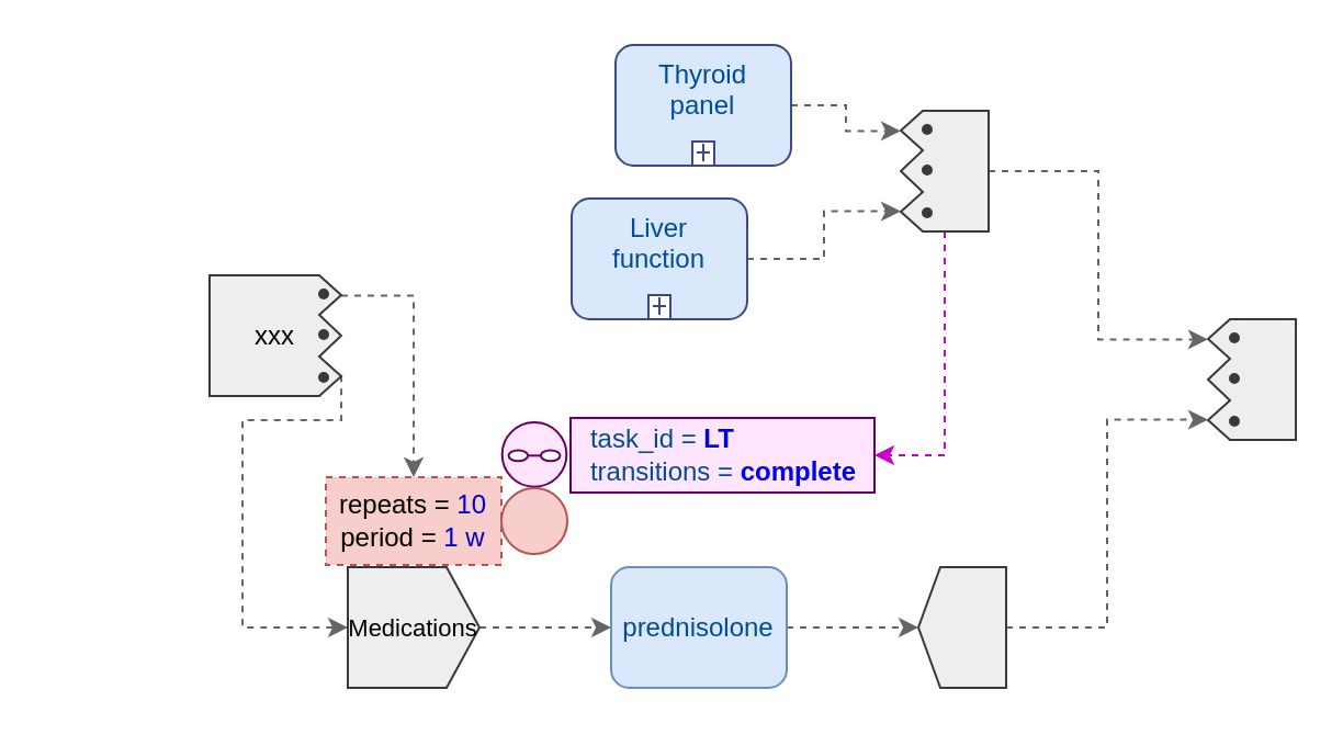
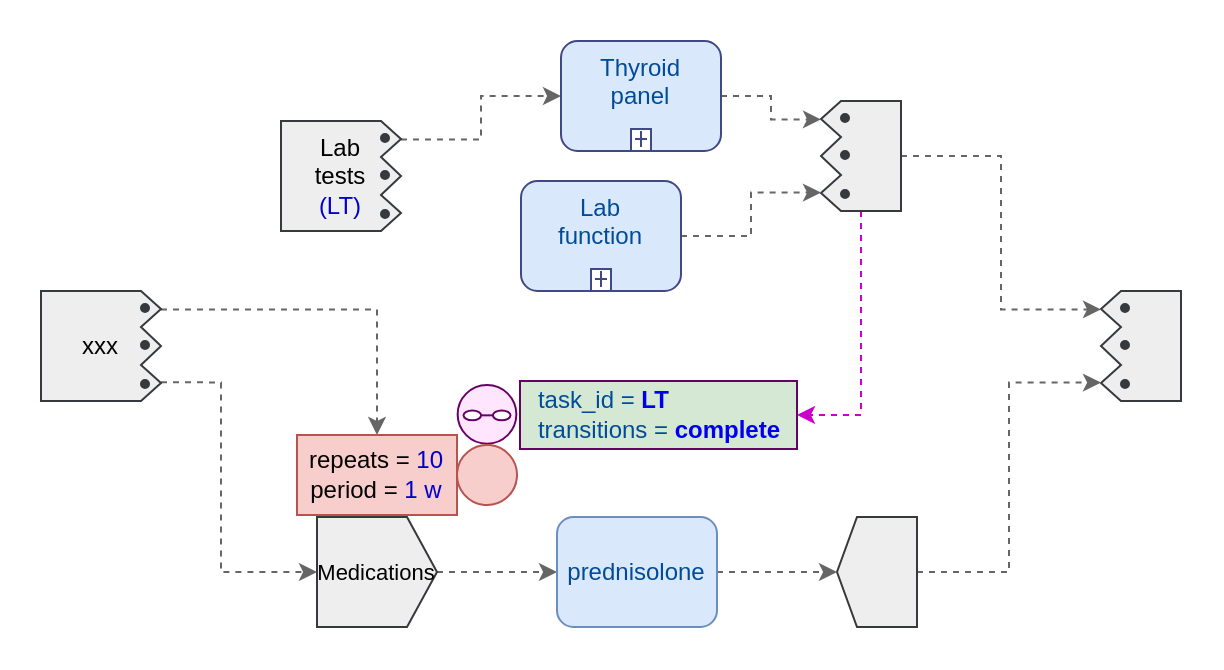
  <mxCell id="0" />
  <mxCell id="1" parent="0" />
  <mxCell id="2" style="edgeStyle=orthogonalEdgeStyle;rounded=0;orthogonalLoop=1;jettySize=auto;html=1;exitX=1;exitY=0.167;exitDx=0;exitDy=0;strokeColor=#666666;dashed=1;" parent="1" source="4" target="19" edge="1"><mxGeometry relative="1" as="geometry" /></mxCell>
  <mxCell id="3" style="edgeStyle=orthogonalEdgeStyle;rounded=0;orthogonalLoop=1;jettySize=auto;html=1;exitX=1;exitY=0.83;exitDx=0;exitDy=0;entryX=0;entryY=0.5;entryDx=0;entryDy=0;strokeColor=#666666;dashed=1;" parent="1" source="4" target="7" edge="1"><mxGeometry relative="1" as="geometry"><Array as="points"><mxPoint x="110" y="191" /><mxPoint x="110" y="286" /></Array></mxGeometry></mxCell>
- <mxCell id="4" value="xxx&lt;br&gt;" style="shape=stencil(xVbhboMgEH4a/hoVwfbn4tr3oJZNUgoGXLu9/RBsIq1oOzUzRr07v+++kzsVwEJXpKYgjSsA30GaImQOxrw6E8fOJLqmZeN8F6IYOXDqIrpR8kSv7Nh0DExUVLGmjcIdiN/MPe0Oi1IKYUiYFNqL9OKGjDBhsPG3I+vS/3hWbfjPtKHKeRPr3T/PGaEVWBOfM0pwvozaO160itplWH2tySqrtQzrff0b+DQtLIwn1MuwOJDy9KnklzgOivlgnJeSS2VMd7aJQAp3dhupw03aMBhiuO2uh8E1aefzIXALn+WFjk/dEO0NzZnoodE8OPbh23nZk8289Gne9d+fFcB8noIMz8uPXtX/MrzkUtNQ4xl/oPfcMLiuDqHD4zLZ8ZRzVuvwc8GR/6nLnFX1rbCocdlTudP/S51lK9Rtlznw5jM4qejEK3G8ppGkD9zW635qrOMX);whiteSpace=wrap;html=1;fontSize=12;fillColor=#f5f5f5;strokeColor=#666666;gradientColor=#b3b3b3;" parent="1" vertex="1"><mxGeometry x="95" y="125" width="60" height="55" as="geometry" /></mxCell>
+ <mxCell id="4" value="xxx&lt;br&gt;" style="shape=stencil(xVbhboMgEH4a/hoVwfbn4tr3oJZNUgoGXLu9/RBsIq1oOzUzRr07v+++kzsVwEJXpKYgjSsA30GaImQOxrw6E8fOJLqmZeN8F6IYOXDqIrpR8kSv7Nh0DExUVLGmjcIdiN/MPe0Oi1IKYUiYFNqL9OKGjDBhsPG3I+vS/3hWbfjPtKHKeRPr3T/PGaEVWBOfM0pwvozaO160itplWH2tySqrtQzrff0b+DQtLIwn1MuwOJDy9KnklzgOivlgnJeSS2VMd7aJQAp3dhupw03aMBhiuO2uh8E1aefzIXALn+WFjk/dEO0NzZnoodE8OPbh23nZk8289Gne9d+fFcB8noIMz8uPXtX/MrzkUtNQ4xl/oPfcMLiuDqHD4zLZ8ZRzVuvwc8GR/6nLnFX1rbCocdlTudP/S51lK9Rtlznw5jM4qejEK3G8ppGkD9zW635qrOMX);whiteSpace=wrap;html=1;fontSize=12;fillColor=#f5f5f5;strokeColor=#666666;gradientColor=#b3b3b3;" parent="1" vertex="1"><mxGeometry x="20" y="145" width="60" height="55" as="geometry" /></mxCell>
  <mxCell id="5" value="" style="shape=stencil(zZZtb4IwEMc/Td8S2vKgLxfmvkfFbjTWlhSm27df7ZEMmEJlZZkx6vXq7/539A4QLZqK1RyRuEL0GRGSpvbDmhcwkxhM1tS8bGHtzIxge8nB07RGH/lFHNqOIFTFjWivXrpD8ZPd8/2mRamVsiihVXPD/2OvxTOhLC3+AHwn6LOzIpzlsFLbqCfecgMe7FZflsWI0mGU4BHwyvxxldK1M1ghwjiHDaWrX2m8cp2W8WlhvdONQ4s9K49vRr+rw6zOVyFlqaU21oRvJwMRunMvz3Sh9W+DaEa33e95UM2uw2Ny0/APJ33mvRKPTopX1CFQCtUDJisDuyH7GyIOThwCkyy0RJoHlkjyKHgd8SawyO0CXil1E+Z4u8Hh0V0wEqCffRr2/gB5qO+5lKKeSDWLRk8jYFV9y0+sf2pzmsj/k5Qkf1gnd6Qm7zWWpA1/4FbkXwlPeXfiOx8877rlLw==);whiteSpace=wrap;html=1;fontSize=12;fillColor=#d5e8d4;strokeColor=#82b366;gradientColor=#97d077;" parent="1" vertex="1"><mxGeometry x="550" y="145" width="40" height="55" as="geometry" /></mxCell>
  <mxCell id="6" style="edgeStyle=orthogonalEdgeStyle;rounded=0;orthogonalLoop=1;jettySize=auto;html=1;exitX=1;exitY=0.5;exitDx=0;exitDy=0;entryX=0;entryY=0.5;entryDx=0;entryDy=0;dashed=1;strokeColor=#666666;" parent="1" source="7" target="21" edge="1"><mxGeometry relative="1" as="geometry" /></mxCell>
  <mxCell id="7" value="Medications" style="shape=stencil(tVVhb4MgEP01fF0Upss+Lq77H5SySUrBAGu3f7+T06RE6lqjxqj3jvc4vXeRsMa3vJOEFi1h74TSqoILhBcM6wJD7jspAmJn7hTfa4kZH5w9yos6hEFBmVY6Ffos25HiDdb0J2uENQZElDU+yVzlQYwrA9ziB8WG7X+TqAP9kwzSIVpG9ON+zadqA9Vyi0pTzbHudStdSTWttdykU+uolgs1WQPILROzZs/F8cvZb3PIVvKptBZWWwch3uNGhLJdPGZeAkcsT2Y1ex2e8+SO94M5SYzpkz3L+XHLyY5srcwV+zk3V/fT63R3+jJ0f3EB1aP84lG60NYv+HzRSZPGRPSGi8A/1sl/7IU+mXdR1tQT7YjinyECfw==);whiteSpace=wrap;html=1;fillColor=#eeeeee;fontSize=11;strokeColor=#36393d;" parent="1" vertex="1"><mxGeometry x="158" y="258" width="60" height="55" as="geometry" /></mxCell>
  <mxCell id="8" style="edgeStyle=orthogonalEdgeStyle;rounded=0;orthogonalLoop=1;jettySize=auto;html=1;exitX=1;exitY=0.5;exitDx=0;exitDy=0;entryX=0;entryY=0.833;entryDx=0;entryDy=0;dashed=1;strokeColor=#666666;" parent="1" source="9" target="5" edge="1"><mxGeometry relative="1" as="geometry" /></mxCell>
  <mxCell id="9" value="" style="shape=stencil(tZRhb4MgEIZ/DV8bhdplHxfX/Q9K2SSlYIC127/vyWkiEdtmU2PUe8/34cQDwmrf8FYSWjSEvRNKqwouEF4x3BYYct9KEVC7cKf4QUvM+ODsSV7VMfQEZRrpVOiybE+KN3inO1ktrDEAUdb4JDPKA4wrA97iB2H98L9J1AL/LIN0qJZR/XieualWoJZrVJoyh7qXrXQhalprucqfWoZa/pHJalDmmpjVBy5OX85+m2O2kk+ltbDaOgjxHgcilO3jcecjcInlzWzHXvvnvLnl3cKcJIb02V7kaGpy6y3HHexamZF9u6i934qe95f/9Kd2+rJ5DBDaejk39aBPZj+qM60CTWKdfNBD2Az3WyXbuRN2VHH7j8IN);whiteSpace=wrap;html=1;fillColor=#f5f5f5;gradientColor=#b3b3b3;fontSize=11;strokeColor=#666666;" parent="1" vertex="1"><mxGeometry x="418" y="258" width="40" height="55" as="geometry" /></mxCell>
+ <mxCell id="10" style="edgeStyle=orthogonalEdgeStyle;rounded=0;orthogonalLoop=1;jettySize=auto;html=1;exitX=1;exitY=0.167;exitDx=0;exitDy=0;strokeColor=#666666;dashed=1;" parent="1" source="11" target="16" edge="1"><mxGeometry relative="1" as="geometry" /></mxCell>
+ <mxCell id="11" value="Lab&lt;br&gt;tests&lt;br&gt;&lt;font color=&quot;#0000cc&quot;&gt;(LT)&lt;/font&gt;" style="shape=stencil(xVbhboMgEH4a/hoVwfbn4tr3oJZNUgoGXLu9/RBsIq1oOzUzRr07v+++kzsVwEJXpKYgjSsA30GaImQOxrw6E8fOJLqmZeN8F6IYOXDqIrpR8kSv7Nh0DExUVLGmjcIdiN/MPe0Oi1IKYUiYFNqL9OKGjDBhsPG3I+vS/3hWbfjPtKHKeRPr3T/PGaEVWBOfM0pwvozaO160itplWH2tySqrtQzrff0b+DQtLIwn1MuwOJDy9KnklzgOivlgnJeSS2VMd7aJQAp3dhupw03aMBhiuO2uh8E1aefzIXALn+WFjk/dEO0NzZnoodE8OPbh23nZk8289Gne9d+fFcB8noIMz8uPXtX/MrzkUtNQ4xl/oPfcMLiuDqHD4zLZ8ZRzVuvwc8GR/6nLnFX1rbCocdlTudP/S51lK9Rtlznw5jM4qejEK3G8ppGkD9zW635qrOMX);whiteSpace=wrap;html=1;fontSize=12;fillColor=#f5f5f5;strokeColor=#666666;gradientColor=#b3b3b3;" parent="1" vertex="1"><mxGeometry x="140" y="60" width="60" height="55" as="geometry" /></mxCell>
  <mxCell id="12" style="edgeStyle=orthogonalEdgeStyle;rounded=0;orthogonalLoop=1;jettySize=auto;html=1;exitX=1;exitY=0.5;exitDx=0;exitDy=0;entryX=0;entryY=0.167;entryDx=0;entryDy=0;strokeColor=#666666;dashed=1;" parent="1" source="14" target="5" edge="1"><mxGeometry relative="1" as="geometry" /></mxCell>
  <mxCell id="13" style="edgeStyle=orthogonalEdgeStyle;rounded=0;orthogonalLoop=1;jettySize=auto;html=1;exitX=0.5;exitY=1;exitDx=0;exitDy=0;entryX=1;entryY=0.5;entryDx=0;entryDy=0;dashed=1;strokeColor=#CC00CC;" parent="1" source="14" target="24" edge="1"><mxGeometry relative="1" as="geometry" /></mxCell>
  <mxCell id="14" value="" style="shape=stencil(zZZtb4IwEMc/Td8S2vKgLxfmvkfFbjTWlhSm27df7ZEMmEJlZZkx6vXq7/539A4QLZqK1RyRuEL0GRGSpvbDmhcwkxhM1tS8bGHtzIxge8nB07RGH/lFHNqOIFTFjWivXrpD8ZPd8/2mRamVsiihVXPD/2OvxTOhLC3+AHwn6LOzIpzlsFLbqCfecgMe7FZflsWI0mGU4BHwyvxxldK1M1ghwjiHDaWrX2m8cp2W8WlhvdONQ4s9K49vRr+rw6zOVyFlqaU21oRvJwMRunMvz3Sh9W+DaEa33e95UM2uw2Ny0/APJ33mvRKPTopX1CFQCtUDJisDuyH7GyIOThwCkyy0RJoHlkjyKHgd8SawyO0CXil1E+Z4u8Hh0V0wEqCffRr2/gB5qO+5lKKeSDWLRk8jYFV9y0+sf2pzmsj/k5Qkf1gnd6Qm7zWWpA1/4FbkXwlPeXfiOx8877rlLw==);whiteSpace=wrap;html=1;fontSize=12;fillColor=#d5e8d4;strokeColor=#82b366;gradientColor=#97d077;" parent="1" vertex="1"><mxGeometry x="410" y="50" width="40" height="55" as="geometry" /></mxCell>
  <mxCell id="15" style="edgeStyle=orthogonalEdgeStyle;rounded=0;orthogonalLoop=1;jettySize=auto;html=1;exitX=1;exitY=0.5;exitDx=0;exitDy=0;entryX=0;entryY=0.167;entryDx=0;entryDy=0;strokeColor=#666666;dashed=1;" parent="1" source="16" target="14" edge="1"><mxGeometry relative="1" as="geometry" /></mxCell>
  <mxCell id="16" value="Thyroid&lt;br&gt;panel" style="shape=stencil(tVXtboQgEHwa/jbiQnr3s7Hte3AeVnIeGKR37dsX4UzcntCPqDEadtnZGZ1VAtXQil6SsmgJPJOy5Nxf/PIal7siLsXQy9rF2EVYJQ6djJnBWXOSV3V0NwSlW2mVG7PwQoonv2c8oaqN1h5EGT2gzCzvwYTSvrb4iGC39p9o1Xv8s3TSxigN0dffYz7wDVDpFkwx5sR7XaYroWKudJM3tQ4q/ScmVD6SMjFUB1Gf3qx518dFJnFOatMZ6wPxHlqREljB9juekRFg7TiB+cn4NrV4phfUJDhD1RgrM2Ia1XVRUIrxuGNZbBOOnFikE7AFGENKKVZKc174mXQvxo/YXWJKn81Fzog9YmL7ZOupvlN6Vs/gr/W4P8MOYGn/JPrjeg6ZR+fjiWczGXvRXncuCtH4xwmBLw==);whiteSpace=wrap;html=1;fillColor=#dae8fc;strokeColor=#6c8ebf;fontSize=12;align=center;verticalAlign=top;fontColor=#004C99;" parent="1" vertex="1"><mxGeometry x="280" y="20" width="80" height="55" as="geometry" /></mxCell>
  <mxCell id="17" style="edgeStyle=orthogonalEdgeStyle;rounded=0;orthogonalLoop=1;jettySize=auto;html=1;exitX=1;exitY=0.5;exitDx=0;exitDy=0;entryX=0;entryY=0.833;entryDx=0;entryDy=0;strokeColor=#666666;dashed=1;" parent="1" source="18" target="14" edge="1"><mxGeometry relative="1" as="geometry" /></mxCell>
- <mxCell id="18" value="Liver &lt;br&gt;function" style="shape=stencil(tVXtboQgEHwa/jbiQnr3s7Hte3AeVnIeGKR37dsX4UzcntCPqDEadtnZGZ1VAtXQil6SsmgJPJOy5Nxf/PIal7siLsXQy9rF2EVYJQ6djJnBWXOSV3V0NwSlW2mVG7PwQoonv2c8oaqN1h5EGT2gzCzvwYTSvrb4iGC39p9o1Xv8s3TSxigN0dffYz7wDVDpFkwx5sR7XaYroWKudJM3tQ4q/ScmVD6SMjFUB1Gf3qx518dFJnFOatMZ6wPxHlqREljB9juekRFg7TiB+cn4NrV4phfUJDhD1RgrM2Ia1XVRUIrxuGNZbBOOnFikE7AFGENKKVZKc174mXQvxo/YXWJKn81Fzog9YmL7ZOupvlN6Vs/gr/W4P8MOYGn/JPrjeg6ZR+fjiWczGXvRXncuCtH4xwmBLw==);whiteSpace=wrap;html=1;fillColor=#dae8fc;strokeColor=#6c8ebf;fontSize=12;align=center;verticalAlign=top;fontColor=#004C99;" parent="1" vertex="1"><mxGeometry x="260" y="90" width="80" height="55" as="geometry" /></mxCell>
- <mxCell id="19" value="repeats = &lt;font color=&quot;#0000cc&quot;&gt;10&lt;/font&gt;&lt;br&gt;period = &lt;font color=&quot;#0000cc&quot;&gt;1 w&lt;/font&gt;" style="rounded=0;whiteSpace=wrap;html=1;fillColor=#f8cecc;strokeColor=#b85450;dashed=1;" parent="1" vertex="1"><mxGeometry x="148" y="217" width="80" height="40" as="geometry" /></mxCell>
+ <mxCell id="18" value="Lab &lt;br&gt;function" style="shape=stencil(tVXtboQgEHwa/jbiQnr3s7Hte3AeVnIeGKR37dsX4UzcntCPqDEadtnZGZ1VAtXQil6SsmgJPJOy5Nxf/PIal7siLsXQy9rF2EVYJQ6djJnBWXOSV3V0NwSlW2mVG7PwQoonv2c8oaqN1h5EGT2gzCzvwYTSvrb4iGC39p9o1Xv8s3TSxigN0dffYz7wDVDpFkwx5sR7XaYroWKudJM3tQ4q/ScmVD6SMjFUB1Gf3qx518dFJnFOatMZ6wPxHlqREljB9juekRFg7TiB+cn4NrV4phfUJDhD1RgrM2Ia1XVRUIrxuGNZbBOOnFikE7AFGENKKVZKc174mXQvxo/YXWJKn81Fzog9YmL7ZOupvlN6Vs/gr/W4P8MOYGn/JPrjeg6ZR+fjiWczGXvRXncuCtH4xwmBLw==);whiteSpace=wrap;html=1;fillColor=#dae8fc;strokeColor=#6c8ebf;fontSize=12;align=center;verticalAlign=top;fontColor=#004C99;" parent="1" vertex="1"><mxGeometry x="260" y="90" width="80" height="55" as="geometry" /></mxCell>
+ <mxCell id="19" value="repeats = &lt;font color=&quot;#0000cc&quot;&gt;10&lt;/font&gt;&lt;br&gt;period = &lt;font color=&quot;#0000cc&quot;&gt;1 w&lt;/font&gt;" style="rounded=0;whiteSpace=wrap;html=1;fillColor=#f8cecc;strokeColor=#b85450;" parent="1" vertex="1"><mxGeometry x="148" y="217" width="80" height="40" as="geometry" /></mxCell>
  <mxCell id="20" style="edgeStyle=orthogonalEdgeStyle;rounded=0;orthogonalLoop=1;jettySize=auto;html=1;exitX=1;exitY=0.5;exitDx=0;exitDy=0;entryX=0;entryY=0.5;entryDx=0;entryDy=0;dashed=1;strokeColor=#666666;" parent="1" source="21" target="9" edge="1"><mxGeometry relative="1" as="geometry" /></mxCell>
  <mxCell id="21" value="prednisolone" style="shape=stencil(tZThCoIwFIWfZn9jcwj9jVXvsfSaQ9tkrqy3b+4atFKJUJDBPUe/e9h2JVy0pWyAJLQkfE+SJE394ssOyy3FUrYNZA61m7RKnmpAp3XWVNCp3A0EpUuwyvUuPxC68+/0DxeZ0dpDlNFt5Lz5HiaV9t/SO8KG9o+oajz/Ag4sqiyox9+Zm3QFKlsjacx85V426ULUOCtb5aSWobI/mVx4ZeoSc3GSWXW25qrz0STBsf0QzV/uj8GLx3Ik0ERbLgpjYSZPoeoaZ3dq78bd0PSLHVT8lQThCQ==);whiteSpace=wrap;html=1;fontSize=12;align=center;fillColor=#dae8fc;strokeColor=#6c8ebf;fontColor=#004C99;" parent="1" vertex="1"><mxGeometry x="278" y="258" width="80" height="55" as="geometry" /></mxCell>
  <mxCell id="22" value="" style="group" parent="1" vertex="1" connectable="0"><mxGeometry x="228" y="190" width="208.5" height="34" as="geometry" /></mxCell>
  <mxCell id="23" value="" style="shape=stencil(vVRhb4MgEP01fG0QItk+Lk7/B1OcpBQI0LX990PQpKRC3JrUGM298969e14AuLET1QwgOAH8CRDC0D98eElDajXrXcRGfmVDhK0z6sgufHBLOZcTM9zNWdwC+OG/mW/c9EpKz8CVtEnmLu/JKJe+Fl4j2dL7tkSHOsbadzgxx0zEq4B2+1lXnlvS5UnWapdW+KTWardW3HgkZzpuvmh//DbqLIdNLfG/9koo44H4Dq0AwoRASEhhkJELsV3adS3p2kIpE4Jry7IrEKPiquY1xaE2jcrY4euUYa/3aQzXX3zC6ZrgxJn3xLb6XzZlO1dvr2qt6XzKPCTW9En93MtCqaz6kG++MgguC4OVGMISZfStW7K5eA/7FdB4JgfgFw==);whiteSpace=wrap;html=1;fontSize=12;align=center;verticalAlign=top;fillColor=#f8cecc;strokeColor=#b85450;spacingRight=-30;" parent="22" vertex="1"><mxGeometry y="2" width="30" height="29.36" as="geometry" /></mxCell>
- <mxCell id="24" value="&lt;div style=&quot;text-align: left&quot;&gt;task_id = &lt;font color=&quot;#0000f0&quot;&gt;&lt;b&gt;LT&lt;/b&gt;&lt;/font&gt;&lt;/div&gt;&lt;div style=&quot;text-align: left&quot;&gt;transitions = &lt;font color=&quot;#0000f0&quot;&gt;&lt;b&gt;complete&lt;/b&gt;&lt;/font&gt;&lt;/div&gt;&lt;div style=&quot;text-align: left&quot;&gt;&lt;/div&gt;" style="rounded=0;whiteSpace=wrap;html=1;fontSize=12;fontColor=#004C99;strokeColor=#660066;fillColor=#FFE6FE;" parent="22" vertex="1"><mxGeometry x="31.5" width="138.5" height="34" as="geometry" /></mxCell>
+ <mxCell id="24" value="&lt;div style=&quot;text-align: left&quot;&gt;task_id = &lt;font color=&quot;#0000f0&quot;&gt;&lt;b&gt;LT&lt;/b&gt;&lt;/font&gt;&lt;/div&gt;&lt;div style=&quot;text-align: left&quot;&gt;transitions = &lt;font color=&quot;#0000f0&quot;&gt;&lt;b&gt;complete&lt;/b&gt;&lt;/font&gt;&lt;/div&gt;&lt;div style=&quot;text-align: left&quot;&gt;&lt;/div&gt;" style="rounded=0;whiteSpace=wrap;html=1;fontSize=12;fontColor=#004C99;strokeColor=#660066;fillColor=#d5e8d4;" parent="22" vertex="1"><mxGeometry x="31.5" width="138.5" height="34" as="geometry" /></mxCell>
  <mxCell id="25" value="" style="ellipse;whiteSpace=wrap;html=1;aspect=fixed;fillColor=#f8cecc;strokeColor=#b85450;rotation=5;" parent="1" vertex="1"><mxGeometry x="228" y="222" width="30" height="30" as="geometry" /></mxCell>
